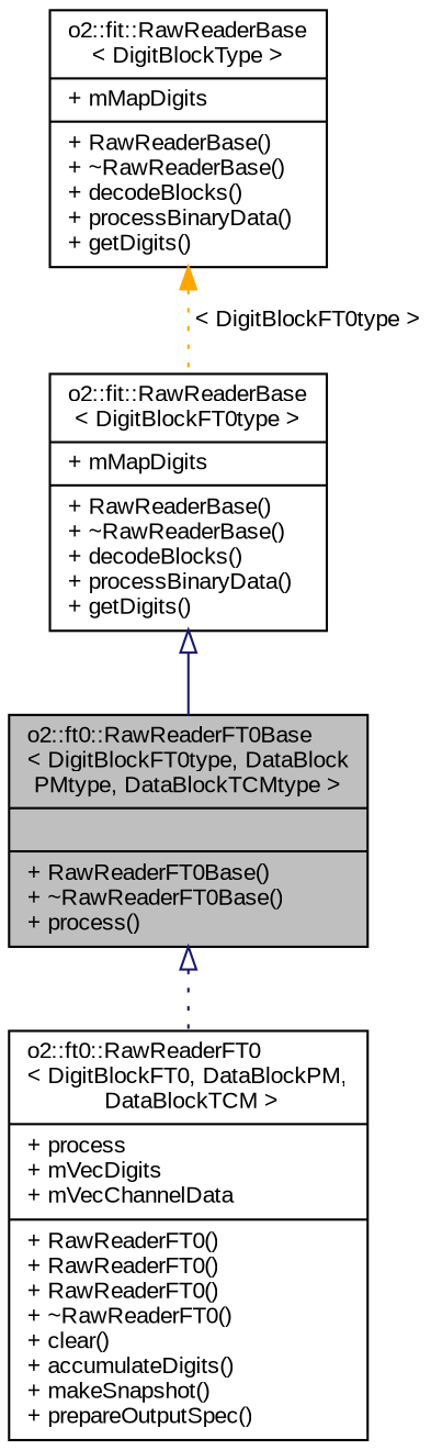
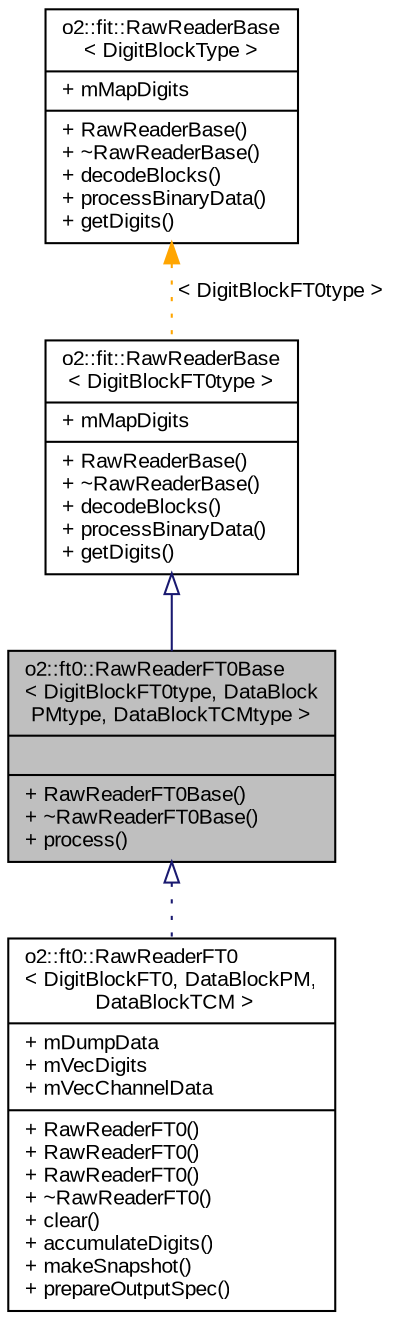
  digraph {
    fontname="Liberation Sans"
    node [color=black fontname="Liberation Sans" fontsize=10 shape=record]
    edge [arrowtail=onormal color=midnightblue dir=back fontname="Liberation Sans" fontsize=10 labelfontname=Helvetica labelfontsize=10 style=dotted]
    n1 [fillcolor=grey75 fontcolor=black height=0.2 label="{o2::ft0::RawReaderFT0Base\l\< DigitBlockFT0type, DataBlock\lPMtype, DataBlockTCMtype \>\n||+ RawReaderFT0Base()\l+ ~RawReaderFT0Base()\l+ process()\l}" style=filled width=0.4]
-   n2 [height=0.2 label="{o2::ft0::RawReaderFT0\l\< DigitBlockFT0, DataBlockPM,\l DataBlockTCM \>\n|+ process\l+ mVecDigits\l+ mVecChannelData\l|+ RawReaderFT0()\l+ RawReaderFT0()\l+ RawReaderFT0()\l+ ~RawReaderFT0()\l+ clear()\l+ accumulateDigits()\l+ makeSnapshot()\l+ prepareOutputSpec()\l}" width=0.4]
+   n2 [height=0.2 label="{o2::ft0::RawReaderFT0\l\< DigitBlockFT0, DataBlockPM,\l DataBlockTCM \>\n|+ mDumpData\l+ mVecDigits\l+ mVecChannelData\l|+ RawReaderFT0()\l+ RawReaderFT0()\l+ RawReaderFT0()\l+ ~RawReaderFT0()\l+ clear()\l+ accumulateDigits()\l+ makeSnapshot()\l+ prepareOutputSpec()\l}" width=0.4]
    n3 [height=0.2 label="{o2::fit::RawReaderBase\l\< DigitBlockFT0type \>\n|+ mMapDigits\l|+ RawReaderBase()\l+ ~RawReaderBase()\l+ decodeBlocks()\l+ processBinaryData()\l+ getDigits()\l}" width=0.4]
    n4 [height=0.2 label="{o2::fit::RawReaderBase\l\< DigitBlockType \>\n|+ mMapDigits\l|+ RawReaderBase()\l+ ~RawReaderBase()\l+ decodeBlocks()\l+ processBinaryData()\l+ getDigits()\l}" width=0.4]
    n1 -> n2
    n3 -> n1 [style=solid]
    n4 -> n3 [color=orange label=" \< DigitBlockFT0type \>" arrowtail=""]
  }
